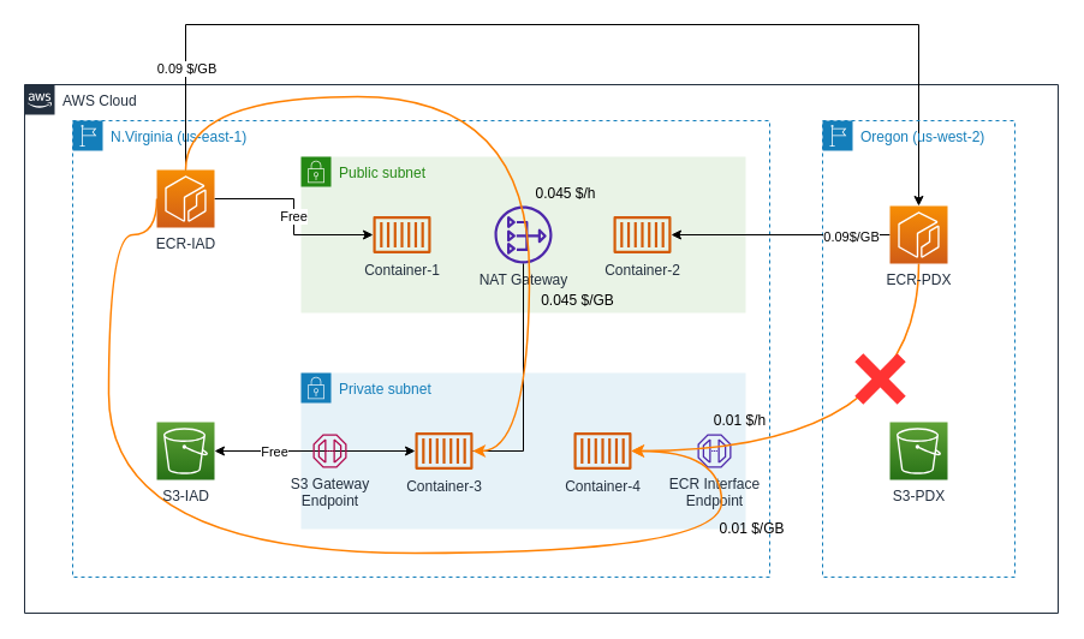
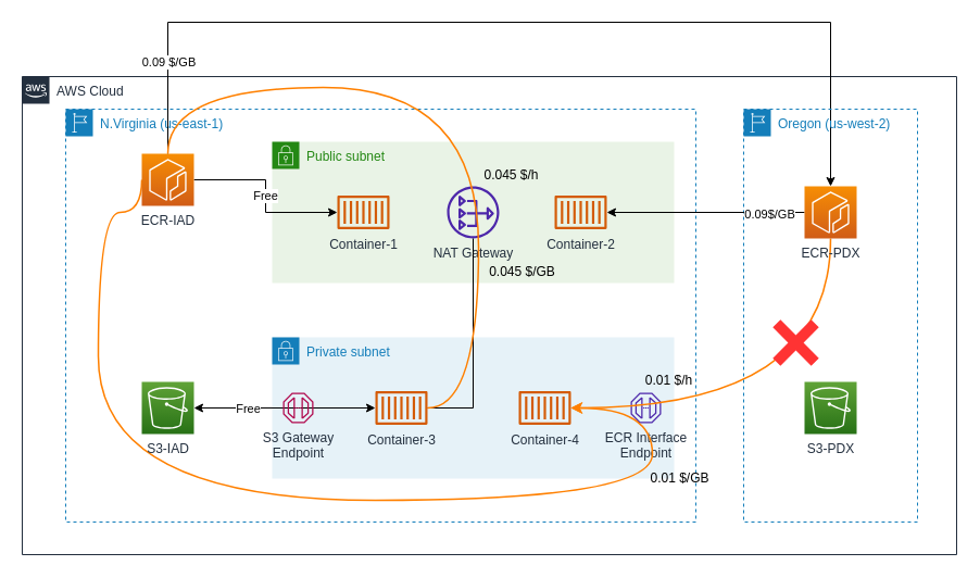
  <mxCell id="0" />
  <mxCell id="1" parent="0" />
  <mxCell id="2" value="AWS Cloud" style="points=[[0,0],[0.25,0],[0.5,0],[0.75,0],[1,0],[1,0.25],[1,0.5],[1,0.75],[1,1],[0.75,1],[0.5,1],[0.25,1],[0,1],[0,0.75],[0,0.5],[0,0.25]];outlineConnect=0;gradientColor=none;html=1;whiteSpace=wrap;fontSize=12;fontStyle=0;container=1;pointerEvents=0;collapsible=0;recursiveResize=0;shape=mxgraph.aws4.group;grIcon=mxgraph.aws4.group_aws_cloud_alt;strokeColor=#232F3E;fillColor=none;verticalAlign=top;align=left;spacingLeft=30;fontColor=#232F3E;dashed=0;" vertex="1" parent="1"><mxGeometry x="20" y="70" width="860" height="440" as="geometry" /></mxCell>
  <mxCell id="3" value="N.Virginia (us-east-1)" style="points=[[0,0],[0.25,0],[0.5,0],[0.75,0],[1,0],[1,0.25],[1,0.5],[1,0.75],[1,1],[0.75,1],[0.5,1],[0.25,1],[0,1],[0,0.75],[0,0.5],[0,0.25]];outlineConnect=0;gradientColor=none;html=1;whiteSpace=wrap;fontSize=12;fontStyle=0;container=0;pointerEvents=0;collapsible=0;recursiveResize=0;shape=mxgraph.aws4.group;grIcon=mxgraph.aws4.group_region;strokeColor=#147EBA;fillColor=none;verticalAlign=top;align=left;spacingLeft=30;fontColor=#147EBA;dashed=1;" vertex="1" parent="1"><mxGeometry x="60" y="100" width="580" height="380" as="geometry" /></mxCell>
  <mxCell id="4" value="Public subnet" style="points=[[0,0],[0.25,0],[0.5,0],[0.75,0],[1,0],[1,0.25],[1,0.5],[1,0.75],[1,1],[0.75,1],[0.5,1],[0.25,1],[0,1],[0,0.75],[0,0.5],[0,0.25]];outlineConnect=0;gradientColor=none;html=1;whiteSpace=wrap;fontSize=12;fontStyle=0;container=0;pointerEvents=0;collapsible=0;recursiveResize=0;shape=mxgraph.aws4.group;grIcon=mxgraph.aws4.group_security_group;grStroke=0;strokeColor=#248814;fillColor=#E9F3E6;verticalAlign=top;align=left;spacingLeft=30;fontColor=#248814;dashed=0;" vertex="1" parent="1"><mxGeometry x="250" y="130" width="370" height="130" as="geometry" /></mxCell>
  <mxCell id="5" value="Private subnet" style="points=[[0,0],[0.25,0],[0.5,0],[0.75,0],[1,0],[1,0.25],[1,0.5],[1,0.75],[1,1],[0.75,1],[0.5,1],[0.25,1],[0,1],[0,0.75],[0,0.5],[0,0.25]];outlineConnect=0;gradientColor=none;html=1;whiteSpace=wrap;fontSize=12;fontStyle=0;container=0;pointerEvents=0;collapsible=0;recursiveResize=0;shape=mxgraph.aws4.group;grIcon=mxgraph.aws4.group_security_group;grStroke=0;strokeColor=#147EBA;fillColor=#E6F2F8;verticalAlign=top;align=left;spacingLeft=30;fontColor=#147EBA;dashed=0;" vertex="1" parent="1"><mxGeometry x="250" y="310" width="370" height="130" as="geometry" /></mxCell>
  <mxCell id="6" value="Container-1" style="sketch=0;outlineConnect=0;fontColor=#232F3E;gradientColor=none;fillColor=#D45B07;strokeColor=none;dashed=0;verticalLabelPosition=bottom;verticalAlign=top;align=center;html=1;fontSize=12;fontStyle=0;aspect=fixed;pointerEvents=1;shape=mxgraph.aws4.container_1;" vertex="1" parent="1"><mxGeometry x="310" y="179.5" width="48" height="31" as="geometry" /></mxCell>
  <mxCell id="7" value="Container-2" style="sketch=0;outlineConnect=0;fontColor=#232F3E;gradientColor=none;fillColor=#D45B07;strokeColor=none;dashed=0;verticalLabelPosition=bottom;verticalAlign=top;align=center;html=1;fontSize=12;fontStyle=0;aspect=fixed;pointerEvents=1;shape=mxgraph.aws4.container_1;" vertex="1" parent="1"><mxGeometry x="510" y="179.5" width="48" height="31" as="geometry" /></mxCell>
  <mxCell id="8" value="NAT Gateway" style="sketch=0;outlineConnect=0;fontColor=#232F3E;gradientColor=none;fillColor=#4D27AA;strokeColor=none;dashed=0;verticalLabelPosition=bottom;verticalAlign=top;align=center;html=1;fontSize=12;fontStyle=0;aspect=fixed;pointerEvents=1;shape=mxgraph.aws4.nat_gateway;" vertex="1" parent="1"><mxGeometry x="411" y="171" width="48" height="48" as="geometry" /></mxCell>
  <mxCell id="9" value="ECR Interface&lt;br&gt;Endpoint" style="sketch=0;outlineConnect=0;fontColor=#232F3E;gradientColor=none;fillColor=#4D27AA;strokeColor=none;dashed=0;verticalLabelPosition=bottom;verticalAlign=top;align=center;html=1;fontSize=12;fontStyle=0;aspect=fixed;pointerEvents=1;shape=mxgraph.aws4.endpoint;" vertex="1" parent="1"><mxGeometry x="580" y="361" width="28" height="28" as="geometry" /></mxCell>
  <mxCell id="10" style="edgeStyle=orthogonalEdgeStyle;rounded=0;orthogonalLoop=1;jettySize=auto;html=1;endArrow=none;endFill=0;" edge="1" parent="1" source="11" target="8"><mxGeometry relative="1" as="geometry" /></mxCell>
  <mxCell id="11" value="Container-3" style="sketch=0;outlineConnect=0;fontColor=#232F3E;gradientColor=none;fillColor=#D45B07;strokeColor=none;dashed=0;verticalLabelPosition=bottom;verticalAlign=top;align=center;html=1;fontSize=12;fontStyle=0;aspect=fixed;pointerEvents=1;shape=mxgraph.aws4.container_1;" vertex="1" parent="1"><mxGeometry x="345" y="359.5" width="48" height="31" as="geometry" /></mxCell>
  <mxCell id="12" style="edgeStyle=orthogonalEdgeStyle;rounded=0;orthogonalLoop=1;jettySize=auto;html=1;entryX=0;entryY=0.5;entryDx=0;entryDy=0;entryPerimeter=0;endArrow=none;endFill=0;curved=1;startArrow=classic;startFill=1;strokeColor=#FF8000;strokeWidth=1.5;" edge="1" parent="1" source="14" target="23"><mxGeometry relative="1" as="geometry"><Array as="points"><mxPoint x="600" y="375" /><mxPoint x="600" y="460" /><mxPoint x="90" y="460" /><mxPoint x="90" y="195" /></Array></mxGeometry></mxCell>
  <mxCell id="13" style="edgeStyle=orthogonalEdgeStyle;curved=1;rounded=0;orthogonalLoop=1;jettySize=auto;html=1;startArrow=classic;startFill=1;endArrow=none;endFill=0;strokeColor=#FF8000;strokeWidth=1.5;" edge="1" parent="1" source="14" target="27"><mxGeometry relative="1" as="geometry" /></mxCell>
  <mxCell id="14" value="Container-4" style="sketch=0;outlineConnect=0;fontColor=#232F3E;gradientColor=none;fillColor=#D45B07;strokeColor=none;dashed=0;verticalLabelPosition=bottom;verticalAlign=top;align=center;html=1;fontSize=12;fontStyle=0;aspect=fixed;pointerEvents=1;shape=mxgraph.aws4.container_1;" vertex="1" parent="1"><mxGeometry x="477" y="359.5" width="48" height="31" as="geometry" /></mxCell>
  <mxCell id="15" style="edgeStyle=orthogonalEdgeStyle;rounded=0;orthogonalLoop=1;jettySize=auto;html=1;startArrow=classic;startFill=1;" edge="1" parent="1" source="17" target="11"><mxGeometry relative="1" as="geometry" /></mxCell>
  <mxCell id="16" value="Free" style="edgeLabel;html=1;align=center;verticalAlign=middle;resizable=0;points=[];" vertex="1" connectable="0" parent="15"><mxGeometry x="-0.413" relative="1" as="geometry"><mxPoint as="offset" /></mxGeometry></mxCell>
  <mxCell id="17" value="S3-IAD" style="sketch=0;points=[[0,0,0],[0.25,0,0],[0.5,0,0],[0.75,0,0],[1,0,0],[0,1,0],[0.25,1,0],[0.5,1,0],[0.75,1,0],[1,1,0],[0,0.25,0],[0,0.5,0],[0,0.75,0],[1,0.25,0],[1,0.5,0],[1,0.75,0]];outlineConnect=0;fontColor=#232F3E;gradientColor=#60A337;gradientDirection=north;fillColor=#277116;strokeColor=#ffffff;dashed=0;verticalLabelPosition=bottom;verticalAlign=top;align=center;html=1;fontSize=12;fontStyle=0;aspect=fixed;shape=mxgraph.aws4.resourceIcon;resIcon=mxgraph.aws4.s3;" vertex="1" parent="1"><mxGeometry x="130" y="351" width="48" height="48" as="geometry" /></mxCell>
  <mxCell id="18" value="S3 Gateway&lt;br&gt;Endpoint" style="sketch=0;outlineConnect=0;fontColor=#232F3E;gradientColor=none;fillColor=#B0084D;strokeColor=none;dashed=0;verticalLabelPosition=bottom;verticalAlign=top;align=center;html=1;fontSize=12;fontStyle=0;aspect=fixed;pointerEvents=1;shape=mxgraph.aws4.endpoint;" vertex="1" parent="1"><mxGeometry x="260" y="361" width="28" height="28" as="geometry" /></mxCell>
  <mxCell id="19" style="edgeStyle=orthogonalEdgeStyle;rounded=0;orthogonalLoop=1;jettySize=auto;html=1;" edge="1" parent="1" source="23" target="27"><mxGeometry relative="1" as="geometry"><mxPoint x="620" y="-10" as="targetPoint" /><Array as="points"><mxPoint x="154" y="20" /><mxPoint x="764" y="20" /></Array></mxGeometry></mxCell>
  <mxCell id="20" value="0.09 $/GB" style="edgeLabel;html=1;align=center;verticalAlign=middle;resizable=0;points=[];" vertex="1" connectable="0" parent="19"><mxGeometry x="-0.807" relative="1" as="geometry"><mxPoint as="offset" /></mxGeometry></mxCell>
  <mxCell id="21" value="Free" style="edgeStyle=orthogonalEdgeStyle;rounded=0;orthogonalLoop=1;jettySize=auto;html=1;" edge="1" parent="1" source="23" target="6"><mxGeometry relative="1" as="geometry" /></mxCell>
- <mxCell id="22" style="edgeStyle=orthogonalEdgeStyle;curved=1;rounded=0;orthogonalLoop=1;jettySize=auto;html=1;startArrow=none;startFill=0;endArrow=classic;endFill=1;strokeColor=#FF8000;strokeWidth=1.5;" edge="1" parent="1" source="23" target="11"><mxGeometry relative="1" as="geometry"><Array as="points"><mxPoint x="154" y="80" /><mxPoint x="440" y="80" /><mxPoint x="440" y="375" /></Array></mxGeometry></mxCell>
+ <mxCell id="22" style="edgeStyle=orthogonalEdgeStyle;curved=1;rounded=0;orthogonalLoop=1;jettySize=auto;html=1;startArrow=none;startFill=0;endArrow=none;endFill=1;strokeColor=#FF8000;strokeWidth=1.5;" edge="1" parent="1" source="23" target="11"><mxGeometry relative="1" as="geometry"><Array as="points"><mxPoint x="154" y="80" /><mxPoint x="440" y="80" /><mxPoint x="440" y="375" /></Array></mxGeometry></mxCell>
  <mxCell id="23" value="ECR-IAD" style="sketch=0;points=[[0,0,0],[0.25,0,0],[0.5,0,0],[0.75,0,0],[1,0,0],[0,1,0],[0.25,1,0],[0.5,1,0],[0.75,1,0],[1,1,0],[0,0.25,0],[0,0.5,0],[0,0.75,0],[1,0.25,0],[1,0.5,0],[1,0.75,0]];outlineConnect=0;fontColor=#232F3E;gradientColor=#F78E04;gradientDirection=north;fillColor=#D05C17;strokeColor=#ffffff;dashed=0;verticalLabelPosition=bottom;verticalAlign=top;align=center;html=1;fontSize=12;fontStyle=0;aspect=fixed;shape=mxgraph.aws4.resourceIcon;resIcon=mxgraph.aws4.ecr;" vertex="1" parent="1"><mxGeometry x="130" y="141" width="48" height="48" as="geometry" /></mxCell>
  <mxCell id="24" value="Oregon (us-west-2)" style="points=[[0,0],[0.25,0],[0.5,0],[0.75,0],[1,0],[1,0.25],[1,0.5],[1,0.75],[1,1],[0.75,1],[0.5,1],[0.25,1],[0,1],[0,0.75],[0,0.5],[0,0.25]];outlineConnect=0;gradientColor=none;html=1;whiteSpace=wrap;fontSize=12;fontStyle=0;container=0;pointerEvents=0;collapsible=0;recursiveResize=0;shape=mxgraph.aws4.group;grIcon=mxgraph.aws4.group_region;strokeColor=#147EBA;fillColor=none;verticalAlign=top;align=left;spacingLeft=30;fontColor=#147EBA;dashed=1;" vertex="1" parent="1"><mxGeometry x="684" y="100" width="160" height="380" as="geometry" /></mxCell>
  <mxCell id="25" style="edgeStyle=orthogonalEdgeStyle;rounded=0;orthogonalLoop=1;jettySize=auto;html=1;" edge="1" parent="1" source="27" target="7"><mxGeometry relative="1" as="geometry" /></mxCell>
  <mxCell id="26" value="0.09$/GB" style="edgeLabel;html=1;align=center;verticalAlign=middle;resizable=0;points=[];" vertex="1" connectable="0" parent="25"><mxGeometry x="-0.637" y="1" relative="1" as="geometry"><mxPoint as="offset" /></mxGeometry></mxCell>
  <mxCell id="27" value="ECR-PDX" style="sketch=0;points=[[0,0,0],[0.25,0,0],[0.5,0,0],[0.75,0,0],[1,0,0],[0,1,0],[0.25,1,0],[0.5,1,0],[0.75,1,0],[1,1,0],[0,0.25,0],[0,0.5,0],[0,0.75,0],[1,0.25,0],[1,0.5,0],[1,0.75,0]];outlineConnect=0;fontColor=#232F3E;gradientColor=#F78E04;gradientDirection=north;fillColor=#D05C17;strokeColor=#ffffff;dashed=0;verticalLabelPosition=bottom;verticalAlign=top;align=center;html=1;fontSize=12;fontStyle=0;aspect=fixed;shape=mxgraph.aws4.resourceIcon;resIcon=mxgraph.aws4.ecr;" vertex="1" parent="1"><mxGeometry x="740" y="171" width="48" height="48" as="geometry" /></mxCell>
  <mxCell id="28" value="S3-PDX" style="sketch=0;points=[[0,0,0],[0.25,0,0],[0.5,0,0],[0.75,0,0],[1,0,0],[0,1,0],[0.25,1,0],[0.5,1,0],[0.75,1,0],[1,1,0],[0,0.25,0],[0,0.5,0],[0,0.75,0],[1,0.25,0],[1,0.5,0],[1,0.75,0]];outlineConnect=0;fontColor=#232F3E;gradientColor=#60A337;gradientDirection=north;fillColor=#277116;strokeColor=#ffffff;dashed=0;verticalLabelPosition=bottom;verticalAlign=top;align=center;html=1;fontSize=12;fontStyle=0;aspect=fixed;shape=mxgraph.aws4.resourceIcon;resIcon=mxgraph.aws4.s3;" vertex="1" parent="1"><mxGeometry x="740" y="351" width="48" height="48" as="geometry" /></mxCell>
  <mxCell id="29" value="" style="shape=cross;whiteSpace=wrap;html=1;rotation=45;fillColor=#FF3333;strokeColor=none;aspect=fixed;" vertex="1" parent="1"><mxGeometry x="707" y="290" width="50" height="50" as="geometry" /></mxCell>
  <mxCell id="30" value="0.045 $/GB" style="text;html=1;align=center;verticalAlign=middle;resizable=0;points=[];autosize=1;strokeColor=none;fillColor=none;" vertex="1" parent="1"><mxGeometry x="440" y="240" width="80" height="20" as="geometry" /></mxCell>
  <mxCell id="31" value="0.01 $/GB" style="text;html=1;align=center;verticalAlign=middle;resizable=0;points=[];autosize=1;strokeColor=none;fillColor=none;" vertex="1" parent="1"><mxGeometry x="590" y="430" width="70" height="20" as="geometry" /></mxCell>
  <mxCell id="32" value="0.045 $/h" style="text;html=1;align=center;verticalAlign=middle;resizable=0;points=[];autosize=1;strokeColor=none;fillColor=none;" vertex="1" parent="1"><mxGeometry x="435" y="151" width="70" height="20" as="geometry" /></mxCell>
  <mxCell id="33" value="0.01 $/h" style="text;html=1;align=center;verticalAlign=middle;resizable=0;points=[];autosize=1;strokeColor=none;fillColor=none;" vertex="1" parent="1"><mxGeometry x="585" y="339.5" width="60" height="20" as="geometry" /></mxCell>
